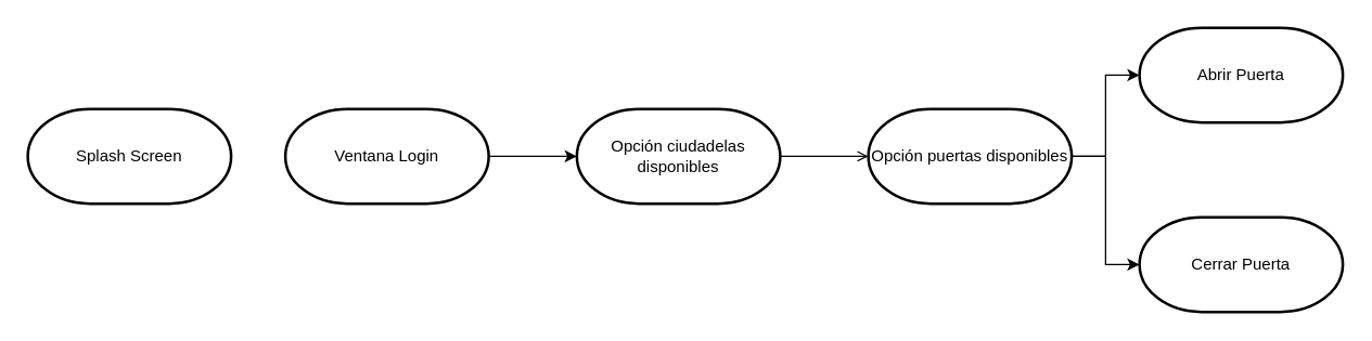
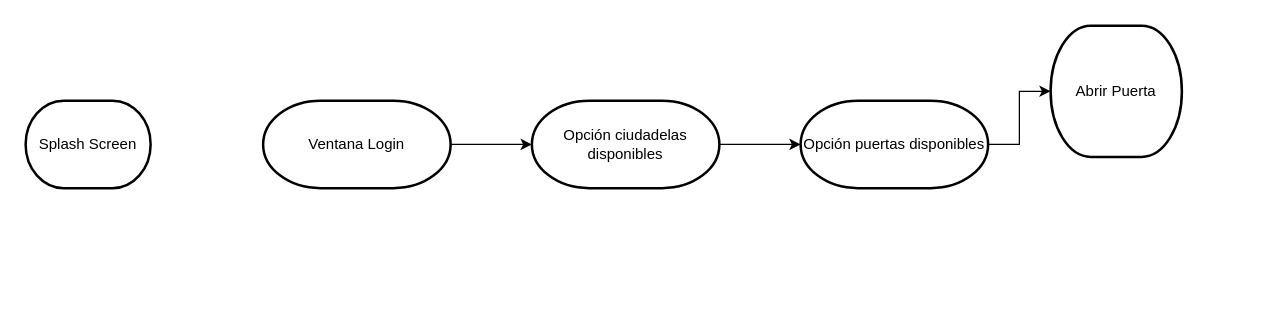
  <mxCell id="0" />
  <mxCell id="1" parent="0" />
- <mxCell id="2" value="Splash Screen" style="strokeWidth=2;html=1;shape=mxgraph.flowchart.terminator;whiteSpace=wrap;" vertex="1" parent="1"><mxGeometry x="20" y="80" width="150" height="70" as="geometry" /></mxCell>
+ <mxCell id="2" value="Splash Screen" style="strokeWidth=2;html=1;shape=mxgraph.flowchart.terminator;whiteSpace=wrap;" vertex="1" parent="1"><mxGeometry x="20" y="80" width="100" height="70" as="geometry" /></mxCell>
  <mxCell id="3" style="edgeStyle=orthogonalEdgeStyle;rounded=0;orthogonalLoop=1;jettySize=auto;html=1;entryX=0;entryY=0.5;entryDx=0;entryDy=0;entryPerimeter=0;" edge="1" parent="1" source="4" target="10"><mxGeometry relative="1" as="geometry" /></mxCell>
  <mxCell id="4" value="Ventana Login" style="strokeWidth=2;html=1;shape=mxgraph.flowchart.terminator;whiteSpace=wrap;" vertex="1" parent="1"><mxGeometry x="210" y="80" width="150" height="70" as="geometry" /></mxCell>
  <mxCell id="5" style="edgeStyle=orthogonalEdgeStyle;rounded=0;orthogonalLoop=1;jettySize=auto;html=1;" edge="1" parent="1" source="7" target="8"><mxGeometry relative="1" as="geometry" /></mxCell>
- <mxCell id="6" style="edgeStyle=orthogonalEdgeStyle;rounded=0;orthogonalLoop=1;jettySize=auto;html=1;entryX=0;entryY=0.5;entryDx=0;entryDy=0;entryPerimeter=0;" edge="1" parent="1" source="7" target="11"><mxGeometry relative="1" as="geometry" /></mxCell>
  <mxCell id="7" value="Opción puertas disponibles" style="strokeWidth=2;html=1;shape=mxgraph.flowchart.terminator;whiteSpace=wrap;" vertex="1" parent="1"><mxGeometry x="640" y="80" width="150" height="70" as="geometry" /></mxCell>
- <mxCell id="8" value="Abrir Puerta" style="strokeWidth=2;html=1;shape=mxgraph.flowchart.terminator;whiteSpace=wrap;" vertex="1" parent="1"><mxGeometry x="840" y="20" width="150" height="70" as="geometry" /></mxCell>
- <mxCell id="9" style="edgeStyle=orthogonalEdgeStyle;rounded=0;orthogonalLoop=1;jettySize=auto;html=1;entryX=0;entryY=0.5;entryDx=0;entryDy=0;entryPerimeter=0;endArrow=open;" edge="1" parent="1" source="10" target="7"><mxGeometry relative="1" as="geometry" /></mxCell>
+ <mxCell id="8" value="Abrir Puerta" style="strokeWidth=2;html=1;shape=mxgraph.flowchart.terminator;whiteSpace=wrap;" vertex="1" parent="1"><mxGeometry x="840" y="20" width="105" height="105" as="geometry" /></mxCell>
+ <mxCell id="9" style="edgeStyle=orthogonalEdgeStyle;rounded=0;orthogonalLoop=1;jettySize=auto;html=1;entryX=0;entryY=0.5;entryDx=0;entryDy=0;entryPerimeter=0;" edge="1" parent="1" source="10" target="7"><mxGeometry relative="1" as="geometry" /></mxCell>
  <mxCell id="10" value="Opción ciudadelas disponibles" style="strokeWidth=2;html=1;shape=mxgraph.flowchart.terminator;whiteSpace=wrap;" vertex="1" parent="1"><mxGeometry x="425" y="80" width="150" height="70" as="geometry" /></mxCell>
- <mxCell id="11" value="Cerrar Puerta" style="strokeWidth=2;html=1;shape=mxgraph.flowchart.terminator;whiteSpace=wrap;" vertex="1" parent="1"><mxGeometry x="840" y="160" width="150" height="70" as="geometry" /></mxCell>
